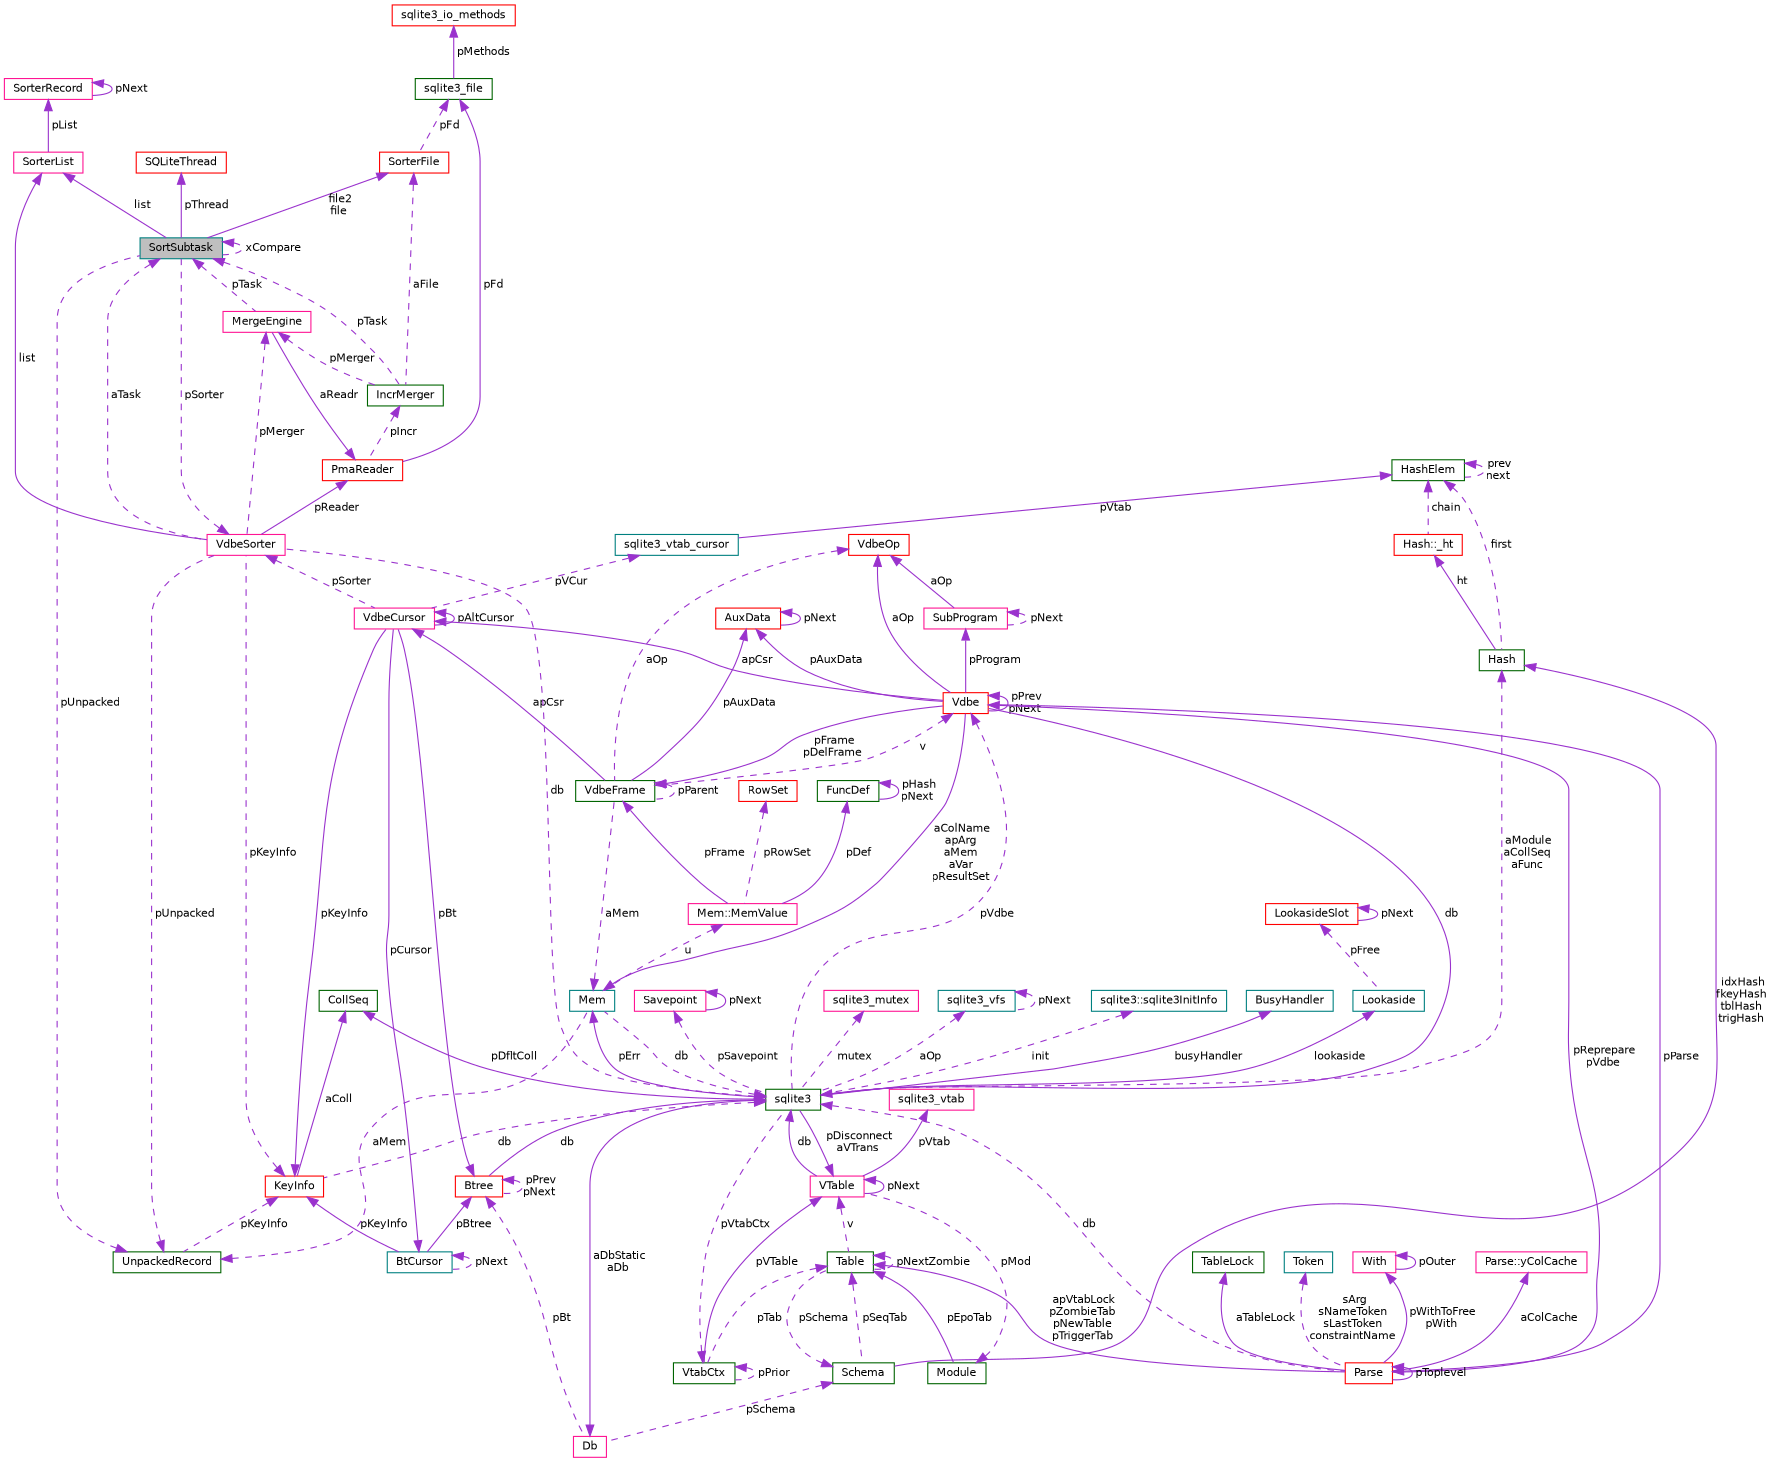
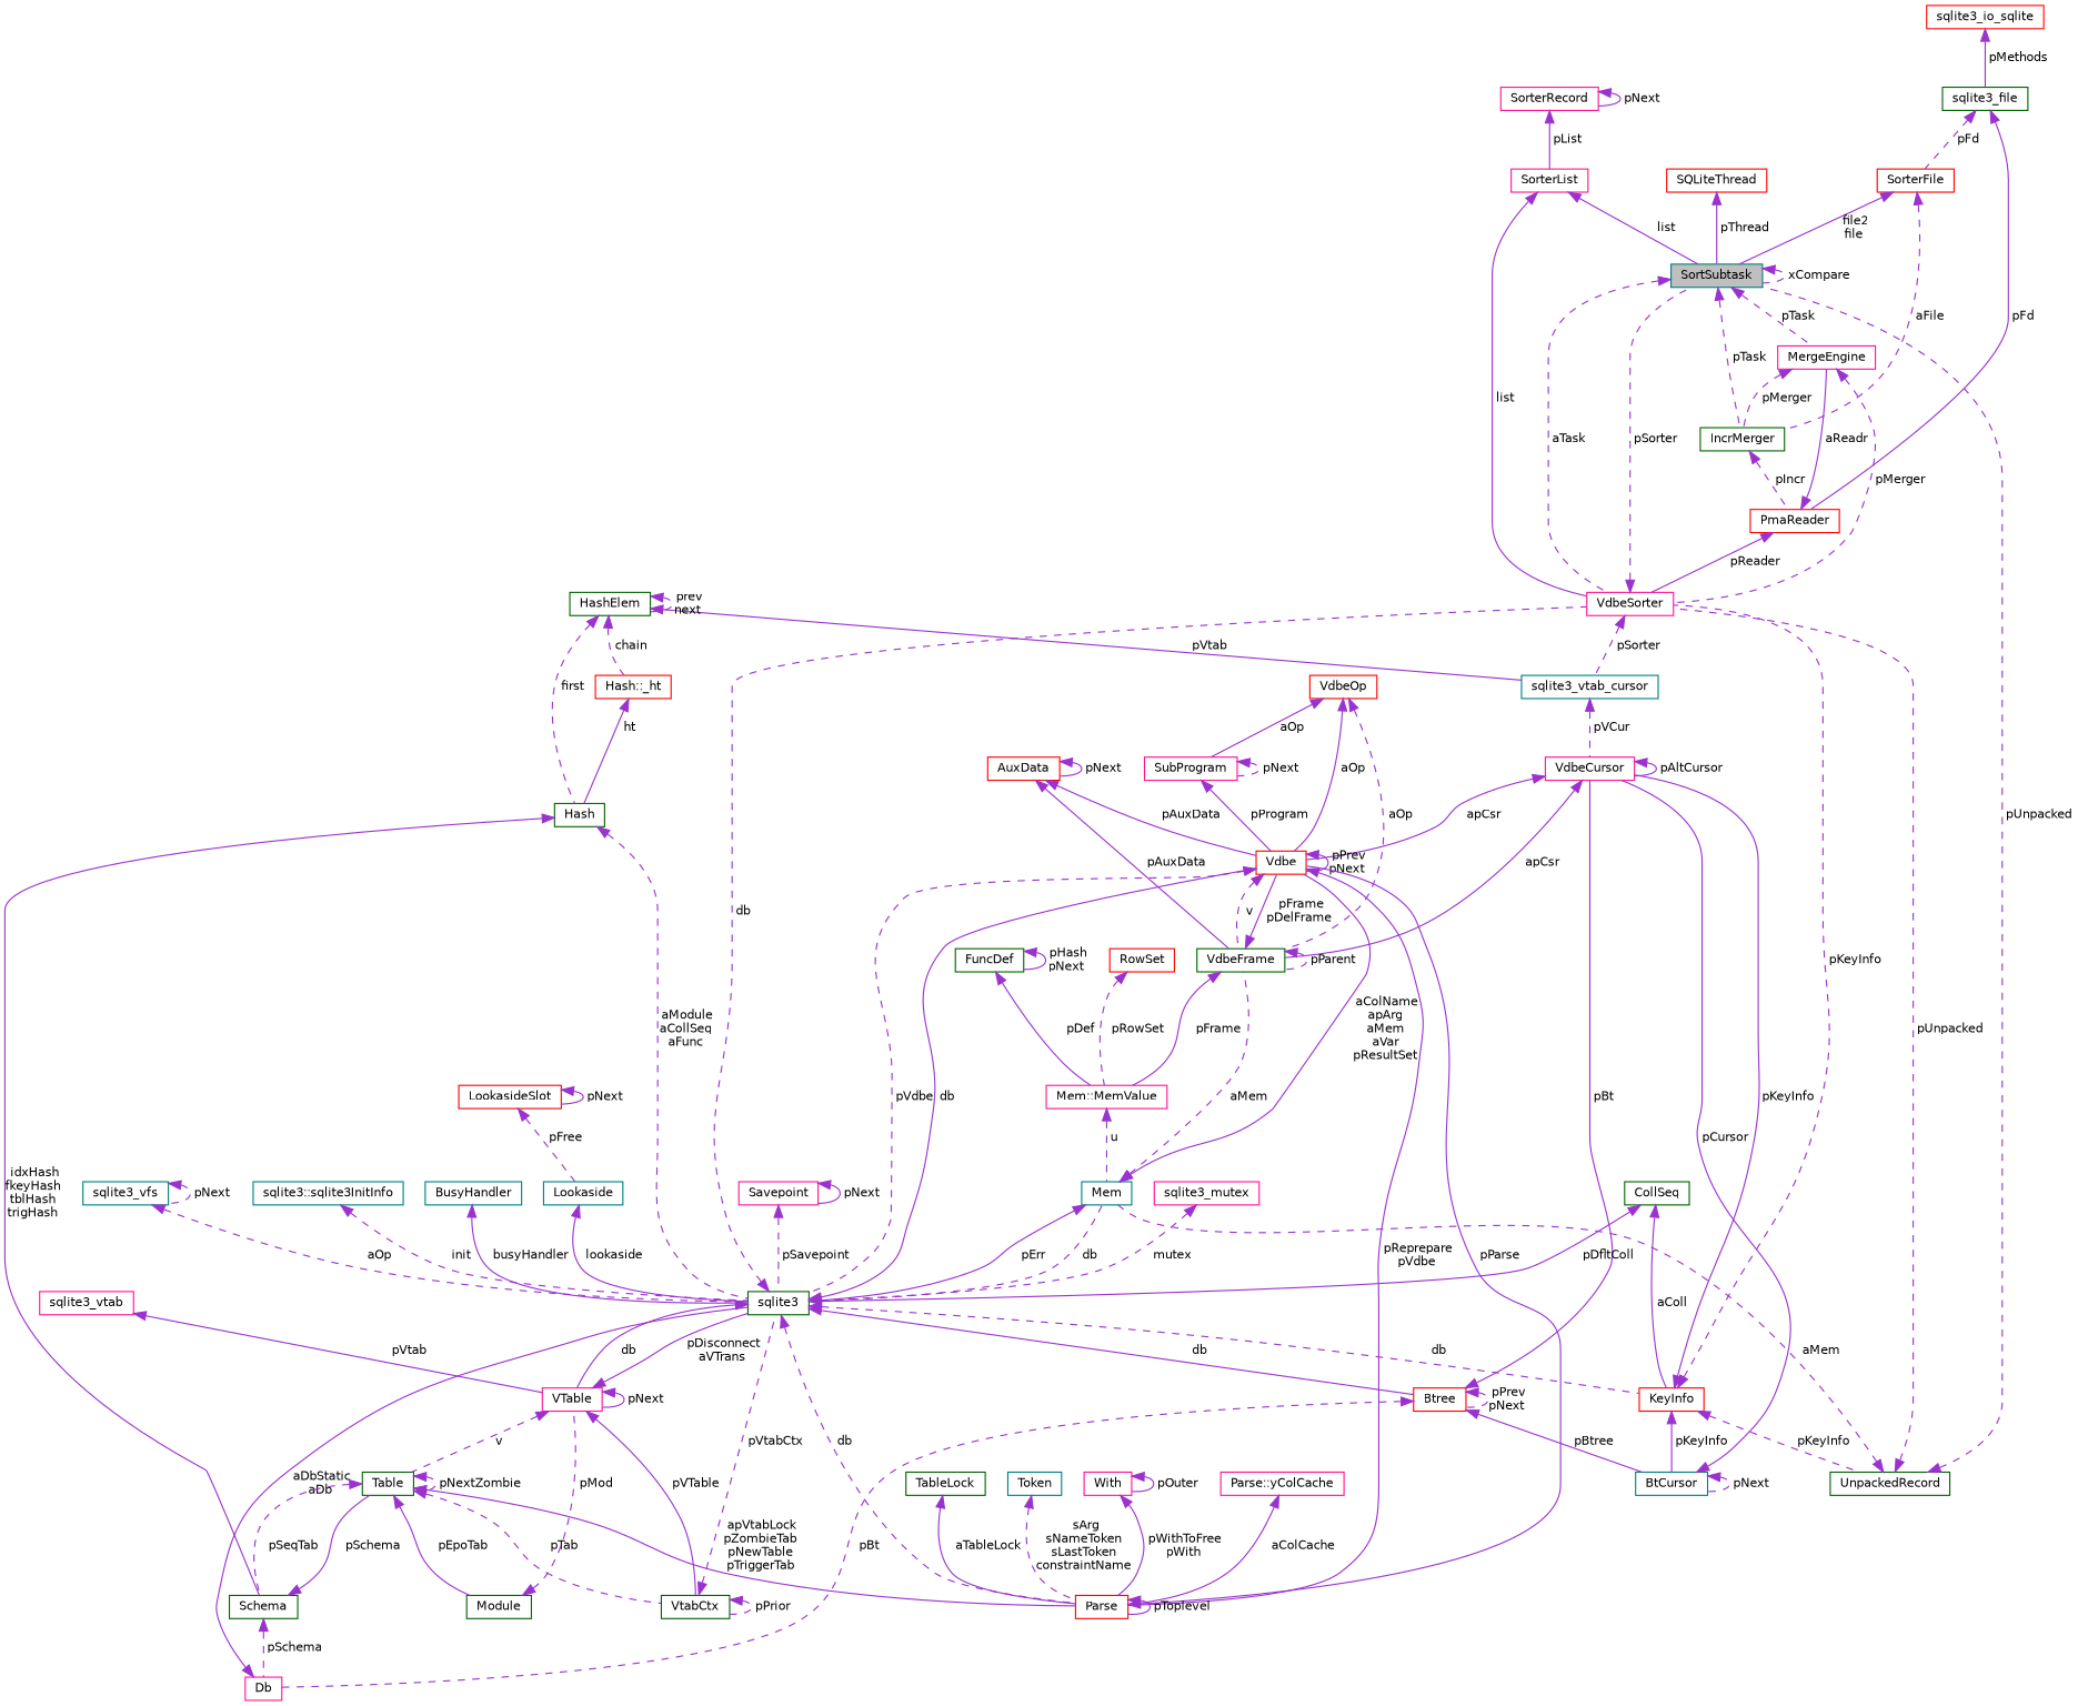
  digraph {
    node [color=deeppink fillcolor=white fontname=Helvetica fontsize=10 shape=record style=filled]
    edge [color=darkorchid3 dir=back fontname=Helvetica fontsize=10 labelfontname=Helvetica labelfontsize=10 style=solid]
    n1 [color=teal fillcolor=grey75 fontcolor=black height=0.2 label=SortSubtask width=0.4]
    n2 [height=0.2 label=VdbeSorter width=0.4]
    n3 [height=0.2 label=MergeEngine width=0.4]
    n4 [color=darkgreen height=0.2 label=IncrMerger width=0.4]
    n5 [height=0.2 label=VdbeCursor width=0.4]
    n6 [color=red height=0.2 label=PmaReader width=0.4]
    n7 [height=0.2 label=SorterList width=0.4]
    n8 [height=0.2 label=SorterRecord width=0.4]
    n9 [color=red height=0.2 label=Vdbe width=0.4]
    n10 [color=darkgreen height=0.2 label=VdbeFrame width=0.4]
    n11 [color=darkgreen height=0.2 label=sqlite3 width=0.4]
    n12 [color=teal height=0.2 label=Mem width=0.4]
    n13 [color=red height=0.2 label=KeyInfo width=0.4]
    n14 [color=red height=0.2 label=Btree width=0.4]
    n15 [color=red height=0.2 label=Parse width=0.4]
    n16 [height=0.2 label=VTable width=0.4]
    n17 [color=darkgreen height=0.2 label=UnpackedRecord width=0.4]
    n18 [color=teal height=0.2 label=BtCursor width=0.4]
    n19 [height=0.2 label=Db width=0.4]
    n20 [color=darkgreen height=0.2 label=Table width=0.4]
    n21 [color=darkgreen height=0.2 label=VtabCtx width=0.4]
    n22 [color=red height=0.2 label=RowSet width=0.4]
    n23 [height=0.2 label="Mem::MemValue" width=0.4]
    n24 [color=red height=0.2 label=AuxData width=0.4]
    n25 [height=0.2 label=SubProgram width=0.4]
    n26 [color=red height=0.2 label=VdbeOp width=0.4]
    n27 [color=darkgreen height=0.2 label=CollSeq width=0.4]
    n28 [color=teal height=0.2 label=sqlite3_vtab_cursor width=0.4]
    n29 [height=0.2 label=sqlite3_vtab width=0.4]
    n30 [color=darkgreen height=0.2 label=TableLock width=0.4]
    n31 [color=teal height=0.2 label=Token width=0.4]
    n32 [height=0.2 label=With width=0.4]
    n33 [height=0.2 label="Parse::yColCache" width=0.4]
    n34 [color=darkgreen height=0.2 label=Schema width=0.4]
    n35 [color=darkgreen height=0.2 label=Module width=0.4]
    n36 [color=darkgreen height=0.2 label=Hash width=0.4]
    n37 [color=red height=0.2 label="Hash::_ht" width=0.4]
    n38 [color=darkgreen height=0.2 label=HashElem width=0.4]
    n39 [color=darkgreen height=0.2 label=FuncDef width=0.4]
    n40 [height=0.2 label=Savepoint width=0.4]
    n41 [color=teal height=0.2 label=Lookaside width=0.4]
    n42 [color=red height=0.2 label=LookasideSlot width=0.4]
    n43 [height=0.2 label=sqlite3_mutex width=0.4]
    n44 [color=teal height=0.2 label=sqlite3_vfs width=0.4]
    n45 [color=teal height=0.2 label="sqlite3::sqlite3InitInfo" width=0.4]
    n46 [color=teal height=0.2 label=BusyHandler width=0.4]
    n47 [color=darkgreen height=0.2 label=sqlite3_file width=0.4]
    n48 [color=red height=0.2 label=SorterFile width=0.4]
-   n49 [color=red height=0.2 label=sqlite3_io_methods width=0.4]
+   n49 [color=red height=0.2 label=sqlite3_io_sqlite width=0.4]
    n50 [color=red height=0.2 label=SQLiteThread width=0.4]
    n1 -> n1 [label=" xCompare" style=dashed]
    n1 -> n2 [label=" aTask" style=dashed]
    n1 -> n3 [label=" pTask" style=dashed]
    n1 -> n4 [label=" pTask" style=dashed]
    n2 -> n1 [label=" pSorter" style=dashed]
-   n2 -> n5 [label=" pSorter" style=dashed]
+   n2 -> n28 [label=" pSorter" style=dashed]
    n3 -> n2 [label=" pMerger" style=dashed]
    n3 -> n4 [label=" pMerger" style=dashed]
    n4 -> n6 [label=" pIncr" style=dashed]
    n5 -> n5 [label=" pAltCursor"]
    n5 -> n9 [label=" apCsr"]
    n5 -> n10 [label=" apCsr"]
    n6 -> n2 [label=" pReader"]
    n6 -> n3 [label=" aReadr"]
    n7 -> n1 [label=" list"]
    n7 -> n2 [label=" list"]
    n8 -> n7 [label=" pList"]
    n8 -> n8 [label=" pNext"]
    n9 -> n9 [label=" pPrev\npNext"]
    n9 -> n10 [label=" v" style=dashed]
    n9 -> n11 [label=" pVdbe" style=dashed]
    n9 -> n15 [label=" pReprepare\npVdbe"]
    n10 -> n9 [label=" pFrame\npDelFrame"]
    n10 -> n10 [label=" pParent" style=dashed]
    n10 -> n23 [label=" pFrame"]
    n11 -> n2 [label=" db" style=dashed]
    n11 -> n9 [label=" db"]
    n11 -> n12 [label=" db" style=dashed]
    n11 -> n13 [label=" db" style=dashed]
    n11 -> n14 [label=" db"]
    n11 -> n15 [label=" db" style=dashed]
    n11 -> n16 [label=" db"]
    n12 -> n9 [label=" aColName\napArg\naMem\naVar\npResultSet"]
    n12 -> n10 [label=" aMem" style=dashed]
    n12 -> n11 [label=" pErr"]
    n13 -> n2 [label=" pKeyInfo" style=dashed]
    n13 -> n5 [label=" pKeyInfo"]
    n13 -> n17 [label=" pKeyInfo" style=dashed]
    n13 -> n18 [label=" pKeyInfo"]
    n14 -> n5 [label=" pBt"]
    n14 -> n14 [label=" pPrev\npNext" style=dashed]
    n14 -> n18 [label=" pBtree"]
    n14 -> n19 [label=" pBt" style=dashed]
    n15 -> n9 [label=" pParse"]
    n15 -> n15 [label=" pToplevel"]
    n16 -> n11 [label=" pDisconnect\naVTrans"]
    n16 -> n16 [label=" pNext"]
    n16 -> n20 [label=" v" style=dashed]
    n16 -> n21 [label=" pVTable"]
    n17 -> n1 [label=" pUnpacked" style=dashed]
    n17 -> n2 [label=" pUnpacked" style=dashed]
    n17 -> n12 [label=" aMem" style=dashed]
    n18 -> n5 [label=" pCursor"]
    n18 -> n18 [label=" pNext" style=dashed]
    n19 -> n11 [label=" aDbStatic\naDb"]
    n20 -> n15 [label=" apVtabLock\npZombieTab\npNewTable\npTriggerTab"]
    n20 -> n20 [label=" pNextZombie" style=dashed]
    n20 -> n21 [label=" pTab" style=dashed]
    n20 -> n34 [label=" pSeqTab" style=dashed]
    n20 -> n35 [label=" pEpoTab"]
    n21 -> n11 [label=" pVtabCtx" style=dashed]
    n21 -> n21 [label=" pPrior" style=dashed]
    n22 -> n23 [label=" pRowSet" style=dashed]
    n23 -> n12 [label=" u" style=dashed]
    n24 -> n9 [label=" pAuxData"]
    n24 -> n10 [label=" pAuxData"]
    n24 -> n24 [label=" pNext"]
    n25 -> n9 [label=" pProgram"]
    n25 -> n25 [label=" pNext" style=dashed]
    n26 -> n9 [label=" aOp"]
    n26 -> n10 [label=" aOp" style=dashed]
    n26 -> n25 [label=" aOp"]
    n27 -> n11 [label=" pDfltColl"]
    n27 -> n13 [label=" aColl"]
    n28 -> n5 [label=" pVCur" style=dashed]
    n29 -> n16 [label=" pVtab"]
    n30 -> n15 [label=" aTableLock"]
    n31 -> n15 [label=" sArg\nsNameToken\nsLastToken\nconstraintName" style=dashed]
    n32 -> n15 [label=" pWithToFree\npWith"]
    n32 -> n32 [label=" pOuter"]
    n33 -> n15 [label=" aColCache"]
    n34 -> n19 [label=" pSchema" style=dashed]
-   n34 -> n20 [label=" pSchema" style=dashed]
+   n34 -> n20 [label=" pSchema"]
    n35 -> n16 [label=" pMod" style=dashed]
    n36 -> n11 [label=" aModule\naCollSeq\naFunc" style=dashed]
    n36 -> n34 [label=" idxHash\nfkeyHash\ntblHash\ntrigHash"]
    n37 -> n36 [label=" ht"]
    n38 -> n28 [label=" pVtab"]
    n38 -> n36 [label=" first" style=dashed]
    n38 -> n37 [label=" chain" style=dashed]
    n38 -> n38 [label=" prev\nnext" style=dashed]
    n39 -> n23 [label=" pDef"]
    n39 -> n39 [label=" pHash\npNext"]
    n40 -> n11 [label=" pSavepoint" style=dashed]
    n40 -> n40 [label=" pNext"]
    n41 -> n11 [label=" lookaside"]
    n42 -> n41 [label=" pFree" style=dashed]
    n42 -> n42 [label=" pNext"]
    n43 -> n11 [label=" mutex" style=dashed]
    n44 -> n11 [label=" aOp" style=dashed]
    n44 -> n44 [label=" pNext" style=dashed]
    n45 -> n11 [label=" init" style=dashed]
    n46 -> n11 [label=" busyHandler"]
    n47 -> n6 [label=" pFd"]
    n47 -> n48 [label=" pFd" style=dashed]
    n48 -> n1 [label=" file2\nfile"]
    n48 -> n4 [label=" aFile" style=dashed]
    n49 -> n47 [label=" pMethods"]
    n50 -> n1 [label=" pThread"]
  }
